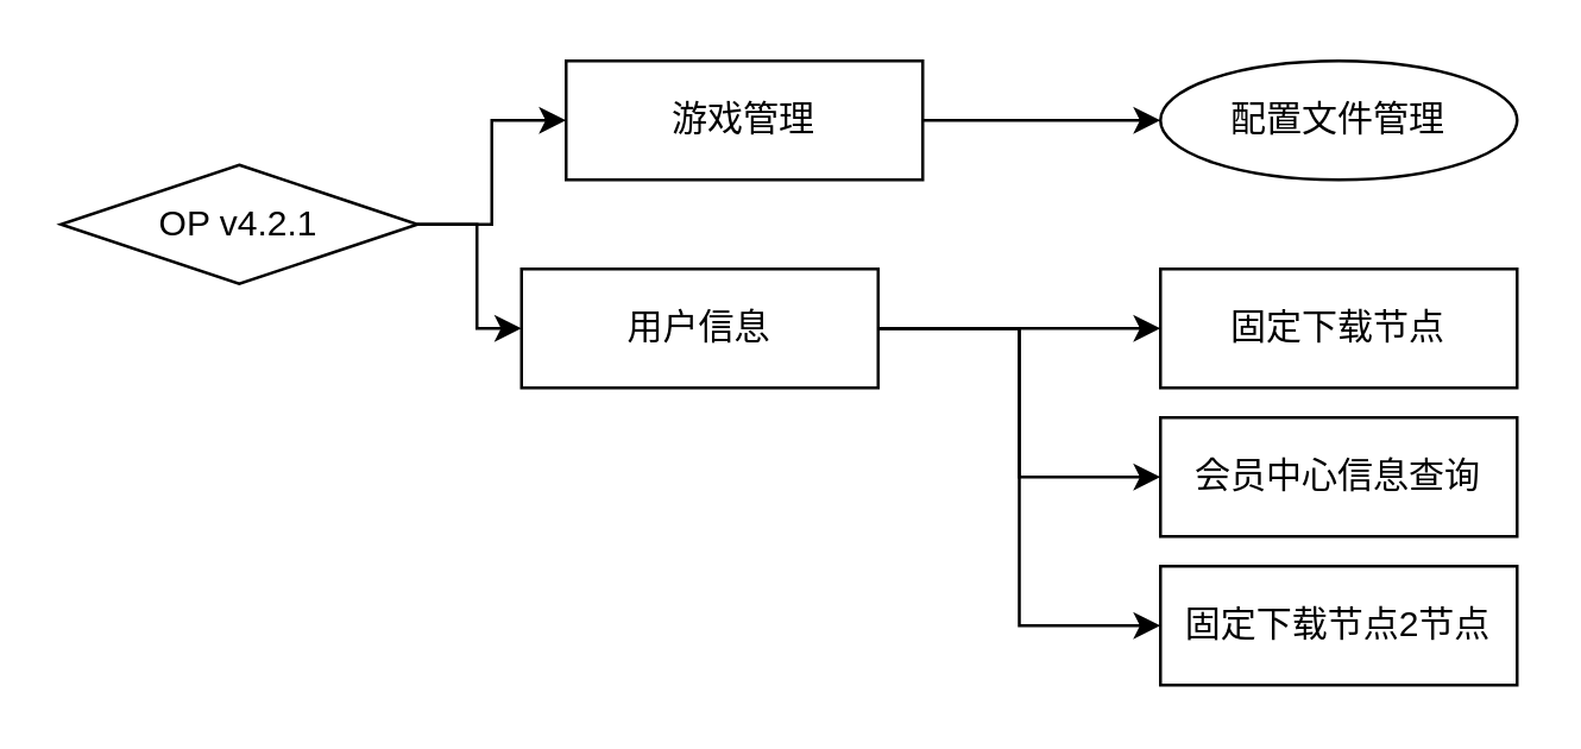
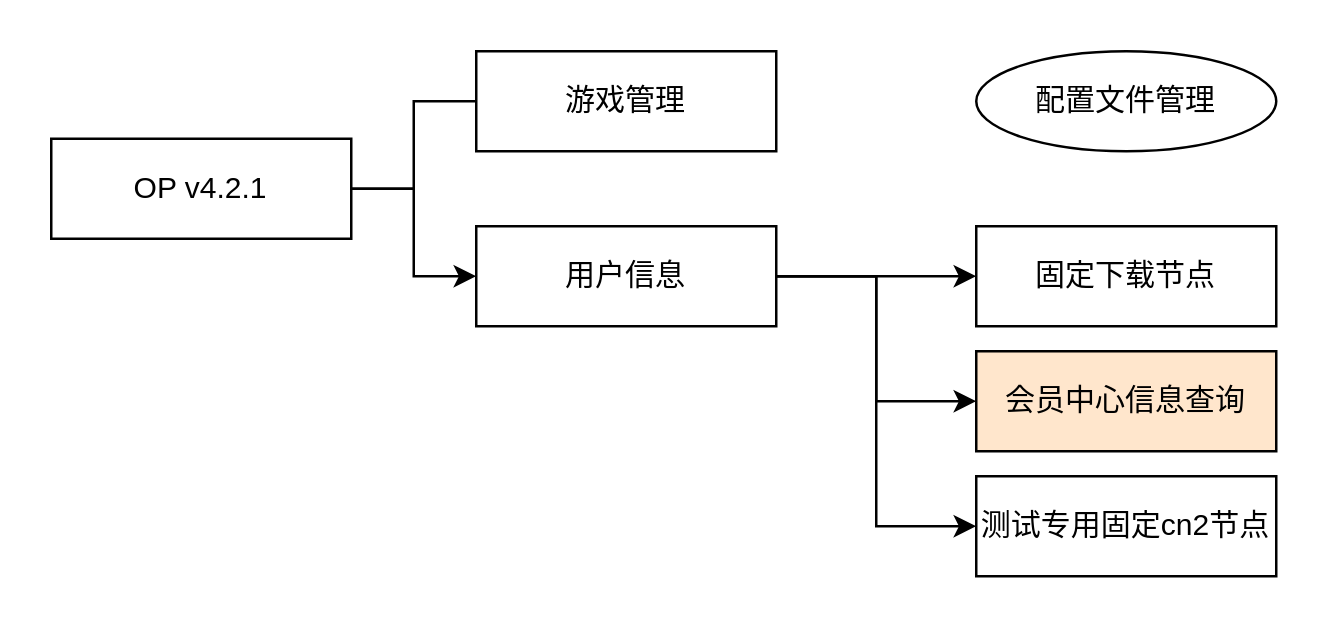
  <mxCell id="0" />
  <mxCell id="1" parent="0" />
- <mxCell id="2" value="" style="edgeStyle=orthogonalEdgeStyle;rounded=0;orthogonalLoop=1;jettySize=auto;html=1;" edge="1" parent="1" source="3" target="4"><mxGeometry relative="1" as="geometry" /></mxCell>
  <mxCell id="3" value="游戏管理" style="rounded=0;whiteSpace=wrap;html=1;" vertex="1" parent="1"><mxGeometry x="190" y="20" width="120" height="40" as="geometry" /></mxCell>
  <mxCell id="4" value="配置文件管理" style="ellipse;whiteSpace=wrap;html=1;" vertex="1" parent="1"><mxGeometry x="390" y="20" width="120" height="40" as="geometry" /></mxCell>
  <mxCell id="5" value="" style="edgeStyle=orthogonalEdgeStyle;rounded=0;orthogonalLoop=1;jettySize=auto;html=1;" edge="1" parent="1" source="8" target="9"><mxGeometry relative="1" as="geometry" /></mxCell>
  <mxCell id="6" style="edgeStyle=orthogonalEdgeStyle;rounded=0;orthogonalLoop=1;jettySize=auto;html=1;exitX=1;exitY=0.5;exitDx=0;exitDy=0;entryX=0;entryY=0.5;entryDx=0;entryDy=0;" edge="1" parent="1" source="8" target="13"><mxGeometry relative="1" as="geometry" /></mxCell>
  <mxCell id="7" style="edgeStyle=orthogonalEdgeStyle;rounded=0;orthogonalLoop=1;jettySize=auto;html=1;exitX=1;exitY=0.5;exitDx=0;exitDy=0;entryX=0;entryY=0.5;entryDx=0;entryDy=0;" edge="1" parent="1" source="8" target="14"><mxGeometry relative="1" as="geometry" /></mxCell>
- <mxCell id="8" value="用户信息" style="rounded=0;whiteSpace=wrap;html=1;" vertex="1" parent="1"><mxGeometry x="175" y="90" width="120" height="40" as="geometry" /></mxCell>
+ <mxCell id="8" value="用户信息" style="rounded=0;whiteSpace=wrap;html=1;" vertex="1" parent="1"><mxGeometry x="190" y="90" width="120" height="40" as="geometry" /></mxCell>
  <mxCell id="9" value="固定下载节点" style="rounded=0;whiteSpace=wrap;html=1;" vertex="1" parent="1"><mxGeometry x="390" y="90" width="120" height="40" as="geometry" /></mxCell>
  <mxCell id="10" value="" style="edgeStyle=orthogonalEdgeStyle;rounded=0;orthogonalLoop=1;jettySize=auto;html=1;" edge="1" parent="1" source="12" target="8"><mxGeometry relative="1" as="geometry" /></mxCell>
- <mxCell id="11" style="edgeStyle=orthogonalEdgeStyle;rounded=0;orthogonalLoop=1;jettySize=auto;html=1;exitX=1;exitY=0.5;exitDx=0;exitDy=0;entryX=0;entryY=0.5;entryDx=0;entryDy=0;" edge="1" parent="1" source="12" target="3"><mxGeometry relative="1" as="geometry" /></mxCell>
- <mxCell id="12" value="OP v4.2.1" style="rhombus;whiteSpace=wrap;html=1;" vertex="1" parent="1"><mxGeometry x="20" y="55" width="120" height="40" as="geometry" /></mxCell>
- <mxCell id="13" value="会员中心信息查询" style="rounded=0;whiteSpace=wrap;html=1;" vertex="1" parent="1"><mxGeometry x="390" y="140" width="120" height="40" as="geometry" /></mxCell>
- <mxCell id="14" value="固定下载节点2节点" style="rounded=0;whiteSpace=wrap;html=1;" vertex="1" parent="1"><mxGeometry x="390" y="190" width="120" height="40" as="geometry" /></mxCell>
+ <mxCell id="11" style="edgeStyle=orthogonalEdgeStyle;rounded=0;orthogonalLoop=1;jettySize=auto;html=1;exitX=1;exitY=0.5;exitDx=0;exitDy=0;entryX=0;entryY=0.5;entryDx=0;entryDy=0;endArrow=none;" edge="1" parent="1" source="12" target="3"><mxGeometry relative="1" as="geometry" /></mxCell>
+ <mxCell id="12" value="OP v4.2.1" style="rounded=0;whiteSpace=wrap;html=1;" vertex="1" parent="1"><mxGeometry x="20" y="55" width="120" height="40" as="geometry" /></mxCell>
+ <mxCell id="13" value="会员中心信息查询" style="rounded=0;whiteSpace=wrap;html=1;fillColor=#ffe6cc;" vertex="1" parent="1"><mxGeometry x="390" y="140" width="120" height="40" as="geometry" /></mxCell>
+ <mxCell id="14" value="测试专用固定cn2节点" style="rounded=0;whiteSpace=wrap;html=1;" vertex="1" parent="1"><mxGeometry x="390" y="190" width="120" height="40" as="geometry" /></mxCell>
